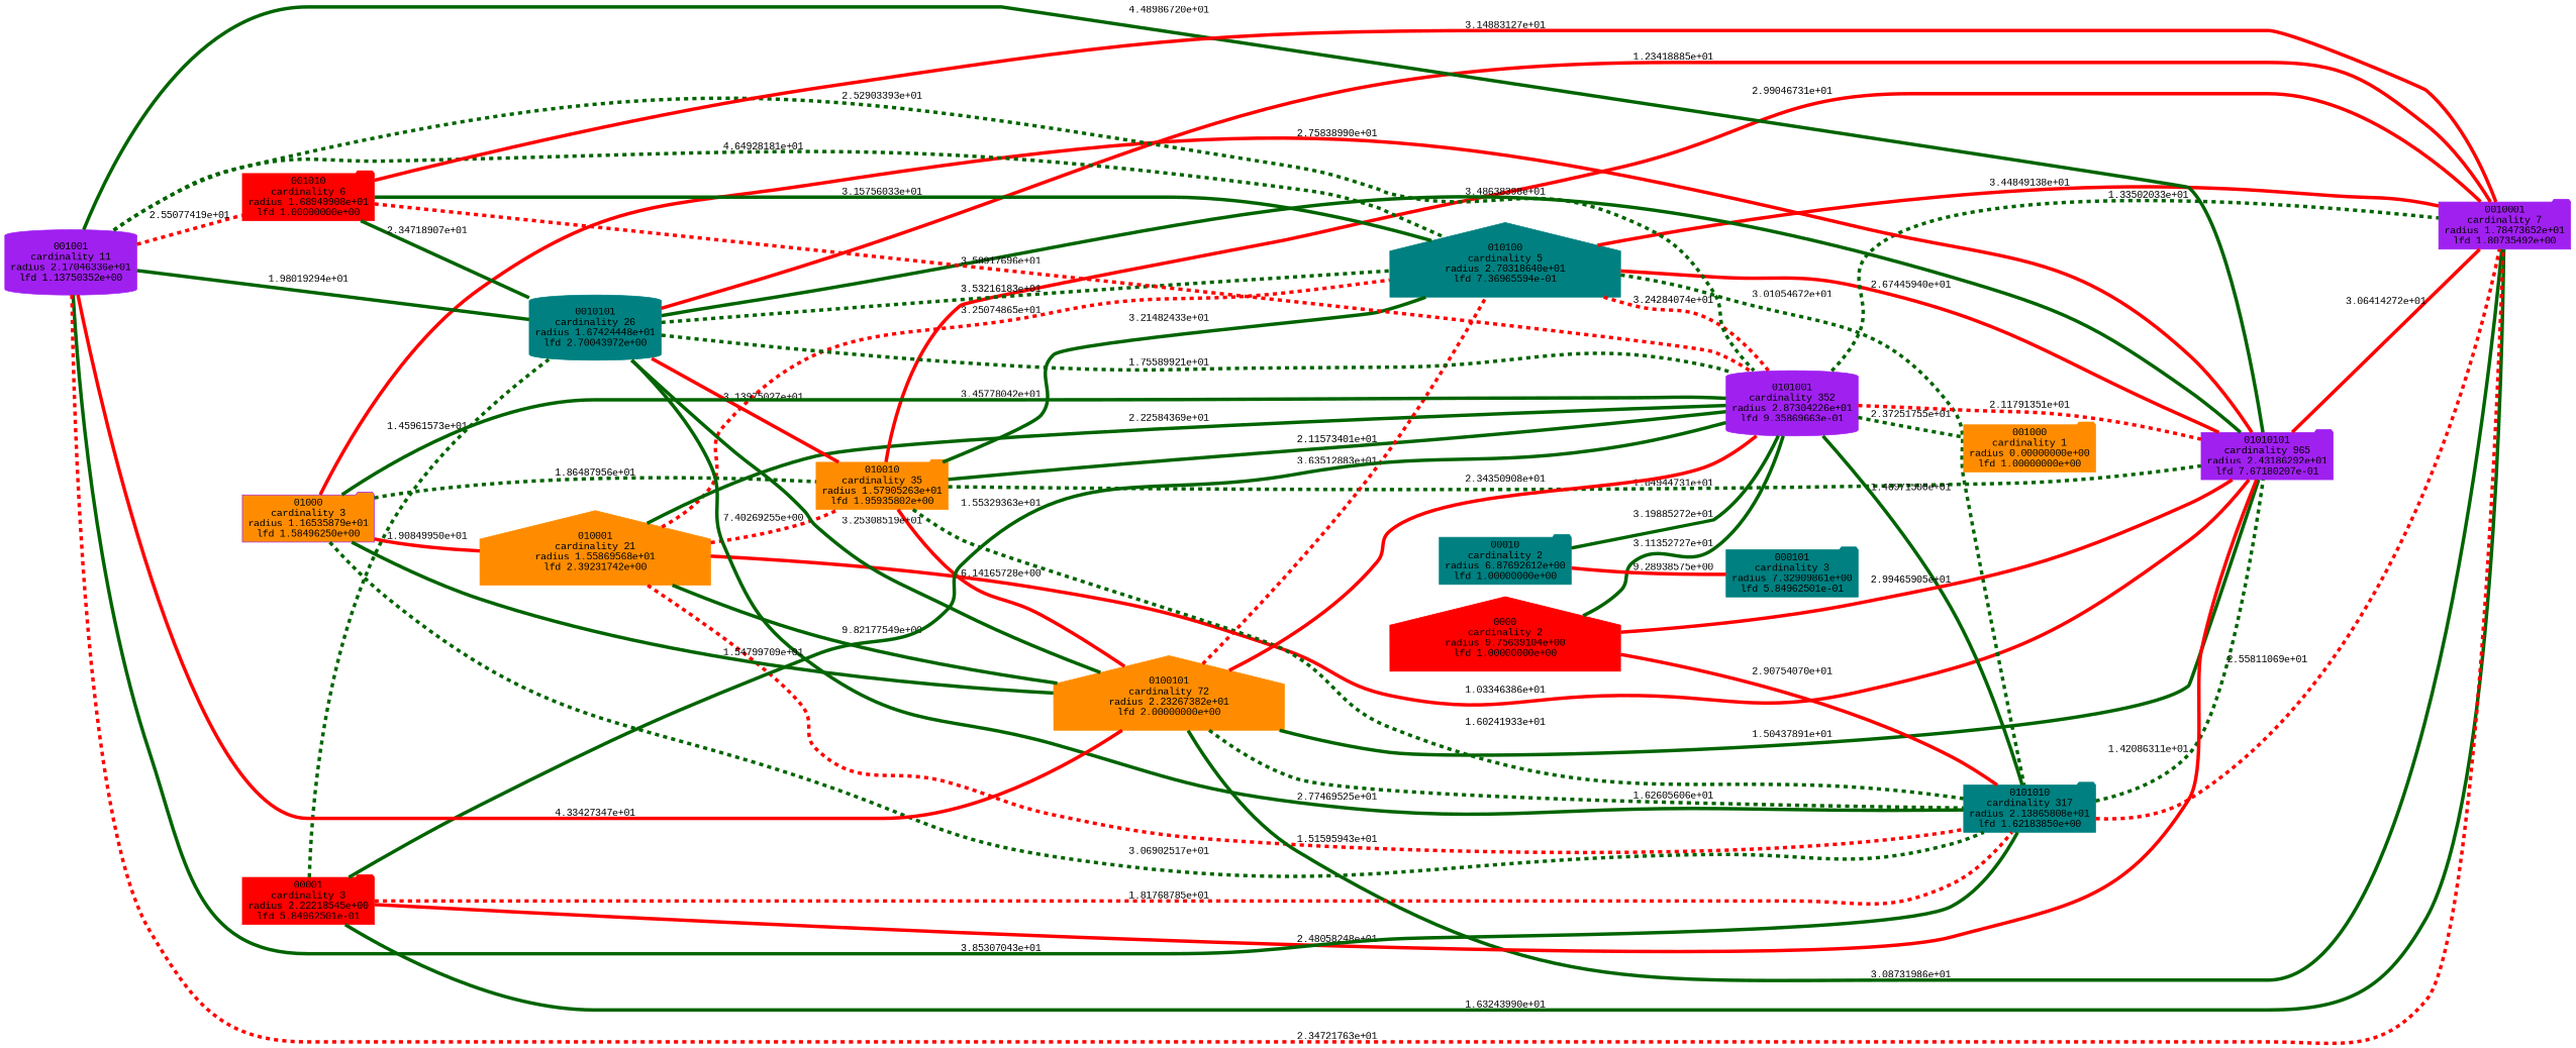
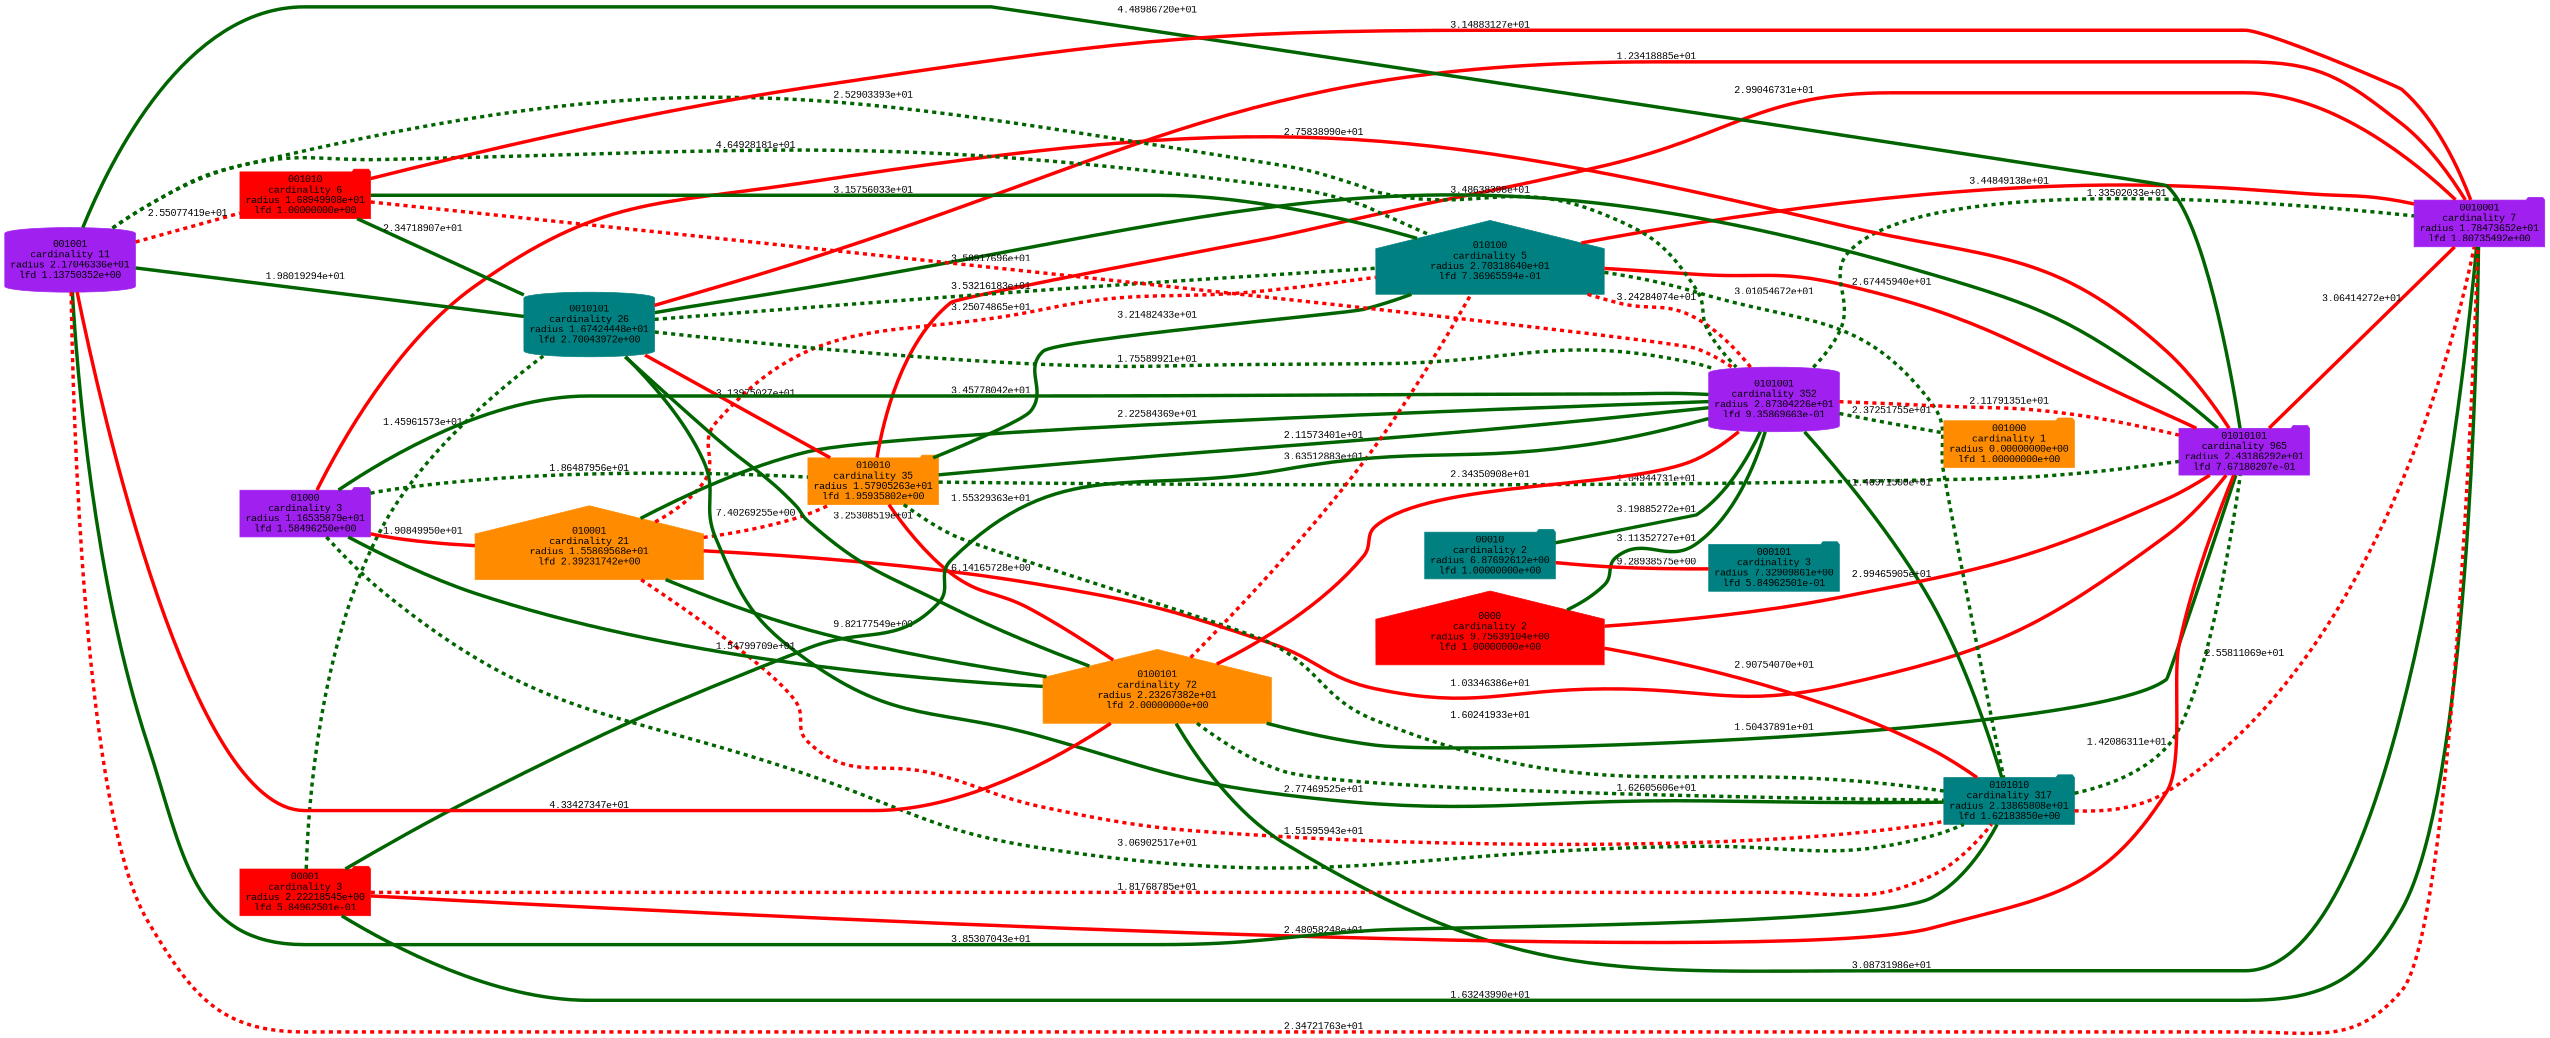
  graph {
    rankdir=LR
    fontname="Liberation Mono"
    node [color=purple style=filled shape=folder fontname="Liberation Mono"]
    edge [labeldistance=10 penwidth=5 style=dashed color=darkgreen fontname="Liberation Mono"]
    n1 [color=darkorange label="010001\ncardinality 21\nradius 1.55869568e+01\nlfd 2.39231742e+00" shape=house]
    n2 [label="01010101\ncardinality 965\nradius 2.43186292e+01\nlfd 7.67180207e-01"]
    n3 [color=darkorange label="010010\ncardinality 35\nradius 1.57905263e+01\nlfd 1.95935802e+00"]
    n4 [color=darkorange label="0100101\ncardinality 72\nradius 2.23267382e+01\nlfd 2.00000000e+00" shape=house]
    n5 [color=teal label="0101010\ncardinality 317\nradius 2.13865808e+01\nlfd 1.62183850e+00"]
    n6 [color=teal label="010100\ncardinality 5\nradius 2.70318640e+01\nlfd 7.36965594e-01" shape=house]
    n7 [label="0101001\ncardinality 352\nradius 2.87304226e+01\nlfd 9.35869663e-01" shape=cylinder]
    n8 [label="0010001\ncardinality 7\nradius 1.78473652e+01\nlfd 1.80735492e+00"]
    n9 [color=teal label="0010101\ncardinality 26\nradius 1.67424448e+01\nlfd 2.70043972e+00" shape=cylinder]
    n10 [color=red label="0000\ncardinality 2\nradius 9.75639104e+00\nlfd 1.00000000e+00" shape=house]
    n11 [color=red label="00001\ncardinality 3\nradius 2.22218545e+00\nlfd 5.84962501e-01"]
    n12 [color=teal label="00010\ncardinality 2\nradius 6.87692612e+00\nlfd 1.00000000e+00"]
    n13 [color=teal label="000101\ncardinality 3\nradius 7.32909861e+00\nlfd 5.84962501e-01"]
-   n14 [label="01000\ncardinality 3\nradius 1.16535879e+01\nlfd 1.58496250e+00" fillcolor=darkorange]
+   n14 [label="01000\ncardinality 3\nradius 1.16535879e+01\nlfd 1.58496250e+00"]
    n15 [label="001001\ncardinality 11\nradius 2.17046336e+01\nlfd 1.13750352e+00" shape=cylinder]
    n16 [color=red label="001010\ncardinality 6\nradius 1.68949908e+01\nlfd 1.00000000e+00"]
    n17 [color=darkorange label="001000\ncardinality 1\nradius 0.00000000e+00\nlfd 1.00000000e+00"]
    n1 -- n2 [label="1.03346386e+01" style=bold color=red]
    n1 -- n3 [label="7.40269255e+00" color=red]
    n1 -- n4 [label="9.82177549e+00" style=bold]
    n1 -- n5 [label="1.51595943e+01" color=red]
    n1 -- n6 [label="3.25074865e+01" color=red]
    n1 -- n7 [label="2.22584369e+01" style=bold]
    n2 -- n8 [label="3.06414272e+01" style=solid color=red]
    n3 -- n2 [label="1.04944731e+01"]
    n3 -- n4 [label="6.14165728e+00" style=bold color=red]
    n3 -- n5 [label="1.60241933e+01"]
    n3 -- n6 [label="3.21482433e+01" style=solid]
    n3 -- n7 [label="2.11573401e+01" style=solid]
    n3 -- n8 [label="2.99046731e+01" style=bold color=red]
    n4 -- n2 [label="1.50437891e+01" style=solid]
    n4 -- n5 [label="1.62605606e+01"]
    n4 -- n6 [label="3.63512883e+01" color=red]
    n4 -- n7 [label="2.34350908e+01" style=bold color=red]
    n4 -- n8 [label="3.08731986e+01" style=solid]
    n5 -- n2 [label="1.42086311e+01"]
    n5 -- n8 [label="2.55811069e+01" color=red]
    n6 -- n2 [label="2.67445940e+01" style=bold color=red]
    n6 -- n5 [label="3.01054672e+01"]
    n6 -- n7 [label="3.24284074e+01" color=red]
    n6 -- n8 [label="3.44849138e+01" style=bold color=red]
    n7 -- n2 [label="2.11791351e+01" color=red]
    n7 -- n5 [label="1.46971500e+01" style=bold]
    n7 -- n8 [label="1.33502033e+01"]
    n7 -- n17 [label="2.37251755e+01"]
    n9 -- n2 [label="3.48638398e+01" style=bold]
    n9 -- n3 [label="3.13975027e+01" style=solid color=red]
    n9 -- n4 [label="3.25308519e+01" style=solid]
    n9 -- n5 [label="2.77469525e+01" style=solid]
    n9 -- n6 [label="3.53216183e+01"]
    n9 -- n7 [label="1.75589921e+01"]
    n9 -- n8 [label="1.23418885e+01" style=solid color=red]
    n10 -- n2 [label="2.99465905e+01" style=solid color=red]
    n10 -- n5 [label="2.90754070e+01" style=solid color=red]
    n10 -- n7 [label="3.11352727e+01" style=solid]
    n11 -- n2 [label="2.48058248e+01" style=solid color=red]
    n11 -- n5 [label="1.81768785e+01" color=red]
    n11 -- n7 [label="1.55329363e+01" style=solid]
    n11 -- n8 [label="1.63243990e+01" style=bold]
    n11 -- n9 [label="1.45961573e+01"]
    n12 -- n7 [label="3.19885272e+01" style=solid]
    n12 -- n13 [label="9.28938575e+00" style=solid color=red]
    n14 -- n1 [label="1.90849950e+01" style=bold color=red]
    n14 -- n2 [label="2.75838990e+01" style=solid color=red]
    n14 -- n3 [label="1.86487956e+01"]
    n14 -- n4 [label="1.54799709e+01" style=solid]
    n14 -- n5 [label="3.06902517e+01"]
    n14 -- n7 [label="3.45778042e+01" style=solid]
    n15 -- n2 [label="4.48986720e+01" style=solid]
    n15 -- n4 [label="4.33427347e+01" style=solid color=red]
    n15 -- n5 [label="3.85307043e+01" style=bold]
    n15 -- n6 [label="4.64928181e+01"]
    n15 -- n7 [label="2.52903393e+01"]
    n15 -- n8 [label="2.34721763e+01" color=red]
    n15 -- n9 [label="1.98019294e+01" style=bold]
    n15 -- n16 [label="2.55077419e+01" color=red]
    n16 -- n6 [label="3.15756033e+01" style=solid]
    n16 -- n7 [label="3.58917696e+01" color=red]
    n16 -- n8 [label="3.14883127e+01" style=bold color=red]
    n16 -- n9 [label="2.34718907e+01" style=solid]
  }
